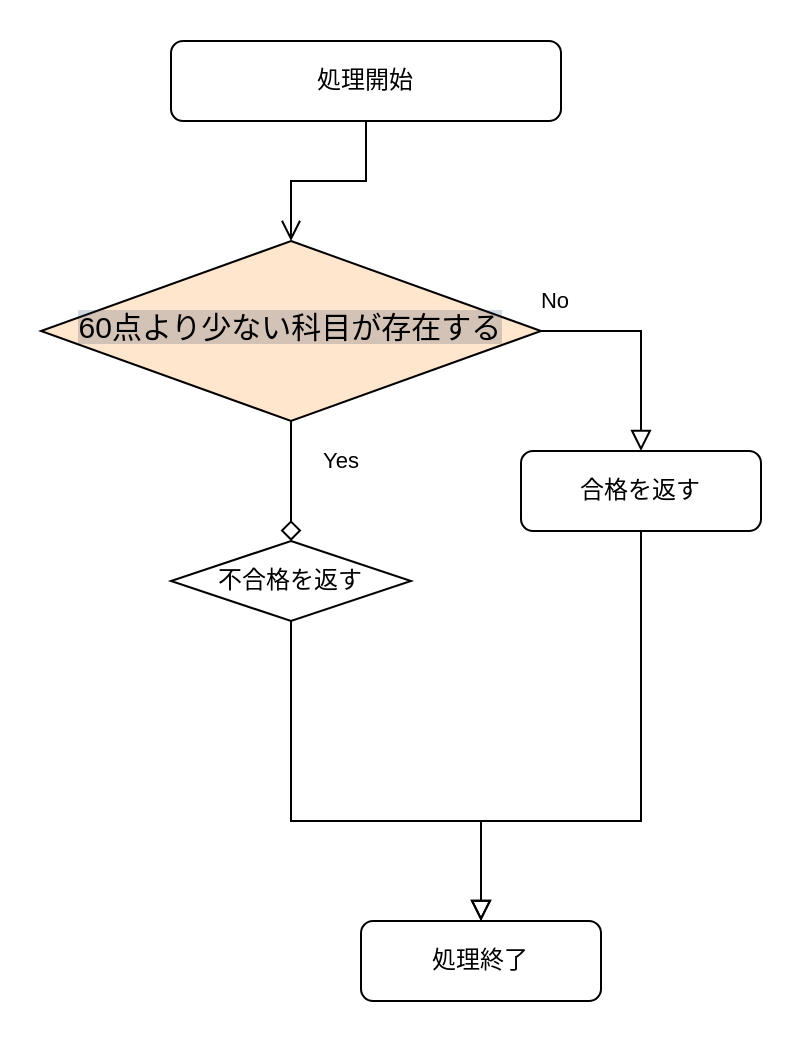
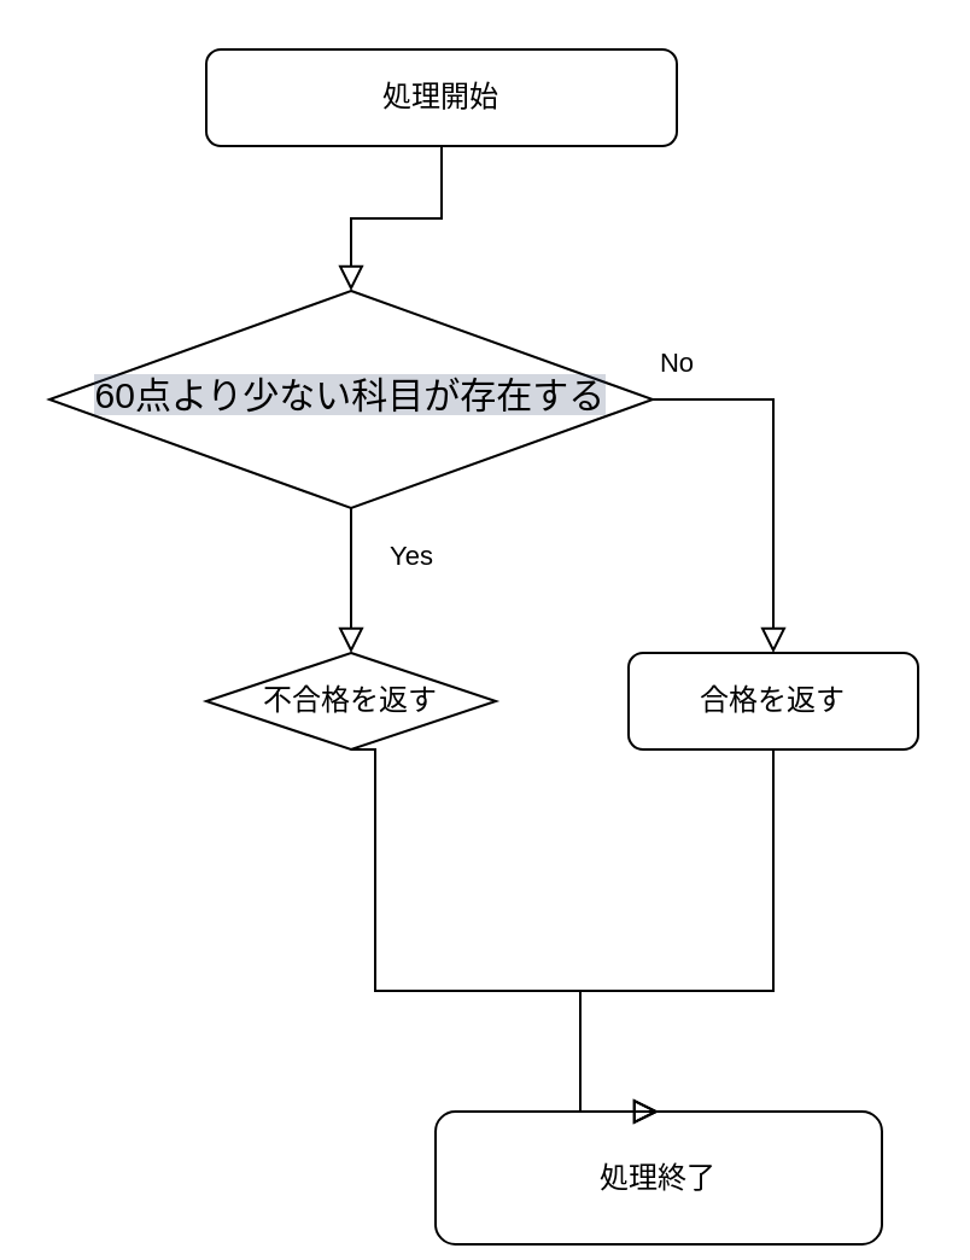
  <mxCell id="0" />
  <mxCell id="1" parent="0" />
- <mxCell id="2" value="" style="rounded=0;html=1;jettySize=auto;orthogonalLoop=1;fontSize=11;endArrow=open;endFill=0;endSize=8;strokeWidth=1;shadow=0;labelBackgroundColor=none;edgeStyle=orthogonalEdgeStyle;" edge="1" parent="1" source="3" target="6"><mxGeometry relative="1" as="geometry" /></mxCell>
+ <mxCell id="2" value="" style="rounded=0;html=1;jettySize=auto;orthogonalLoop=1;fontSize=11;endArrow=block;endFill=0;endSize=8;strokeWidth=1;shadow=0;labelBackgroundColor=none;edgeStyle=orthogonalEdgeStyle;" edge="1" parent="1" source="3" target="6"><mxGeometry relative="1" as="geometry" /></mxCell>
  <mxCell id="3" value="処理開始" style="rounded=1;whiteSpace=wrap;html=1;fontSize=12;glass=0;strokeWidth=1;shadow=0;" vertex="1" parent="1"><mxGeometry x="85" y="20" width="195" height="40" as="geometry" /></mxCell>
- <mxCell id="4" value="Yes" style="rounded=0;html=1;jettySize=auto;orthogonalLoop=1;fontSize=11;endArrow=diamond;endFill=0;endSize=8;strokeWidth=1;shadow=0;labelBackgroundColor=none;edgeStyle=orthogonalEdgeStyle;entryX=0.5;entryY=0;entryDx=0;entryDy=0;" edge="1" parent="1" source="6" target="8"><mxGeometry x="-0.333" y="25" relative="1" as="geometry"><mxPoint as="offset" /><mxPoint x="162" y="340" as="targetPoint" /><Array as="points" /></mxGeometry></mxCell>
+ <mxCell id="4" value="Yes" style="rounded=0;html=1;jettySize=auto;orthogonalLoop=1;fontSize=11;endArrow=block;endFill=0;endSize=8;strokeWidth=1;shadow=0;labelBackgroundColor=none;edgeStyle=orthogonalEdgeStyle;entryX=0.5;entryY=0;entryDx=0;entryDy=0;" edge="1" parent="1" source="6" target="8"><mxGeometry x="-0.333" y="25" relative="1" as="geometry"><mxPoint as="offset" /><mxPoint x="162" y="340" as="targetPoint" /><Array as="points" /></mxGeometry></mxCell>
  <mxCell id="5" value="No" style="edgeStyle=orthogonalEdgeStyle;rounded=0;html=1;jettySize=auto;orthogonalLoop=1;fontSize=11;endArrow=block;endFill=0;endSize=8;strokeWidth=1;shadow=0;labelBackgroundColor=none;entryX=0.5;entryY=0;entryDx=0;entryDy=0;exitX=1;exitY=0.5;exitDx=0;exitDy=0;exitPerimeter=0;" edge="1" parent="1" source="6" target="10"><mxGeometry x="-0.871" y="15" relative="1" as="geometry"><mxPoint as="offset" /><mxPoint x="320" y="225" as="targetPoint" /></mxGeometry></mxCell>
- <mxCell id="6" value="&lt;span style=&quot;font-size: 15px ; background-color: rgba(35 , 58 , 97 , 0.2)&quot;&gt;60点より少ない科目が存在する&lt;/span&gt;" style="rhombus;whiteSpace=wrap;html=1;shadow=0;fontFamily=Helvetica;fontSize=12;align=center;strokeWidth=1;spacing=6;spacingTop=-4;fillColor=#ffe6cc;" vertex="1" parent="1"><mxGeometry x="20" y="120" width="250" height="90" as="geometry" /></mxCell>
- <mxCell id="7" value="処理終了" style="rounded=1;whiteSpace=wrap;html=1;fontSize=12;glass=0;strokeWidth=1;shadow=0;" vertex="1" parent="1"><mxGeometry x="180" y="460" width="120" height="40" as="geometry" /></mxCell>
+ <mxCell id="6" value="&lt;span style=&quot;font-size: 15px ; background-color: rgba(35 , 58 , 97 , 0.2)&quot;&gt;60点より少ない科目が存在する&lt;/span&gt;" style="rhombus;whiteSpace=wrap;html=1;shadow=0;fontFamily=Helvetica;fontSize=12;align=center;strokeWidth=1;spacing=6;spacingTop=-4;" vertex="1" parent="1"><mxGeometry x="20" y="120" width="250" height="90" as="geometry" /></mxCell>
+ <mxCell id="7" value="処理終了" style="rounded=1;whiteSpace=wrap;html=1;fontSize=12;glass=0;strokeWidth=1;shadow=0;" vertex="1" parent="1"><mxGeometry x="180" y="460" width="185" height="55" as="geometry" /></mxCell>
  <mxCell id="8" value="不合格を返す" style="rhombus;whiteSpace=wrap;html=1;fontSize=12;glass=0;strokeWidth=1;shadow=0;" vertex="1" parent="1"><mxGeometry x="85" y="270" width="120" height="40" as="geometry" /></mxCell>
  <mxCell id="9" value="" style="rounded=0;html=1;jettySize=auto;orthogonalLoop=1;fontSize=11;endArrow=block;endFill=0;endSize=8;strokeWidth=1;shadow=0;labelBackgroundColor=none;edgeStyle=orthogonalEdgeStyle;entryX=0.5;entryY=0;entryDx=0;entryDy=0;exitX=0.5;exitY=1;exitDx=0;exitDy=0;" edge="1" parent="1" target="7" source="8"><mxGeometry relative="1" as="geometry"><mxPoint x="204.5" y="360" as="sourcePoint" /><mxPoint x="204.5" y="410" as="targetPoint" /><Array as="points"><mxPoint x="155" y="410" /><mxPoint x="240" y="410" /><mxPoint x="240" y="460" /></Array></mxGeometry></mxCell>
- <mxCell id="10" value="合格を返す" style="rounded=1;whiteSpace=wrap;html=1;fontSize=12;glass=0;strokeWidth=1;shadow=0;" vertex="1" parent="1"><mxGeometry x="260" y="225" width="120" height="40" as="geometry" /></mxCell>
+ <mxCell id="10" value="合格を返す" style="rounded=1;whiteSpace=wrap;html=1;fontSize=12;glass=0;strokeWidth=1;shadow=0;" vertex="1" parent="1"><mxGeometry x="260" y="270" width="120" height="40" as="geometry" /></mxCell>
  <mxCell id="11" value="" style="rounded=0;html=1;jettySize=auto;orthogonalLoop=1;fontSize=11;endArrow=block;endFill=0;endSize=8;strokeWidth=1;shadow=0;labelBackgroundColor=none;edgeStyle=orthogonalEdgeStyle;entryX=0.5;entryY=0;entryDx=0;entryDy=0;exitX=0.5;exitY=1;exitDx=0;exitDy=0;" edge="1" parent="1" target="7" source="10"><mxGeometry relative="1" as="geometry"><mxPoint x="383" y="360" as="sourcePoint" /><mxPoint x="383" y="410" as="targetPoint" /><Array as="points"><mxPoint x="320" y="410" /><mxPoint x="240" y="410" /><mxPoint x="240" y="460" /></Array></mxGeometry></mxCell>
